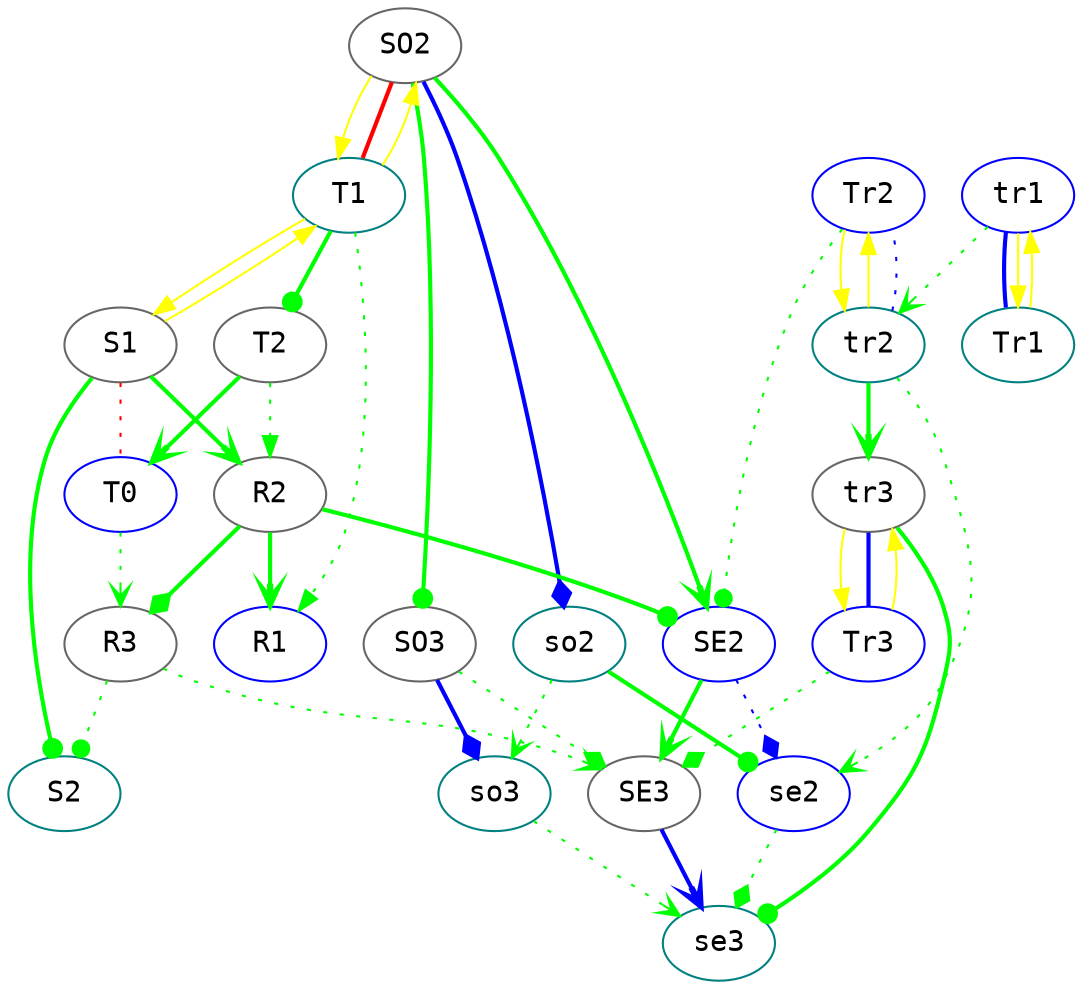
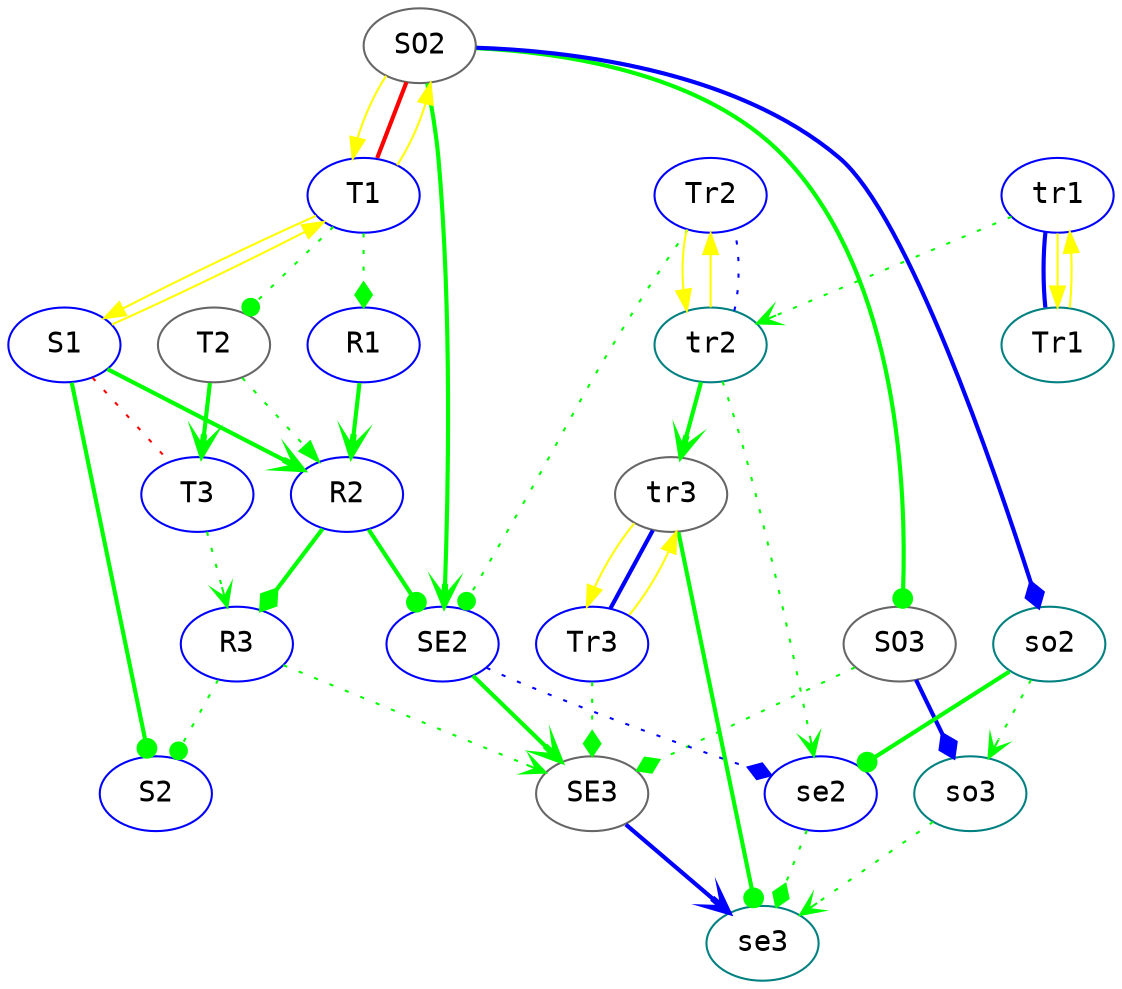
  digraph {
    fontname="DejaVu Sans Mono"
    node [color=blue fontname="DejaVu Sans Mono" rank=3]
    edge [color=green fontname="DejaVu Sans Mono" style=bold]
    SO3 [color=gray40]
    SE3 [color=gray40 rank=6]
    so3 [color=teal]
    se3 [color=teal rank=6]
    SO2 [color=gray40 rank=1]
-   T1 [color=teal rank=1]
+   T1 [rank=1]
    SE2
    so2 [color=teal rank=1]
    R1 [rank=1]
    T2 [color=gray40 rank=2]
-   S1 [color=gray40 rank=1]
+   S1 [rank=1]
    se2
-   R2 [color=gray40 rank=2]
-   R3 [color=gray40]
-   S2 [color=teal rank=2]
-   T3 [label=T0]
+   R2 [rank=2]
+   R3
+   S2 [rank=2]
+   T3
    Tr1 [color=teal rank=1]
    tr1 [rank=1]
    tr2 [color=teal rank=2]
    Tr2 [rank=2]
    tr3 [color=gray40]
    Tr3
    SO3 -> SE3 [arrowhead=diamond style=dotted]
    SO3 -> so3 [arrowhead=diamond color=blue]
    SE3 -> se3 [arrowhead=vee color=blue]
    so3 -> se3 [arrowhead=vee style=dotted]
    SO2 -> SO3 [arrowhead=dot]
    SO2 -> T1 [color=yellow style=""]
    SO2 -> T1 [color=red dir=none undirected=True]
    SO2 -> SE2 [arrowhead=vee]
    SO2 -> so2 [arrowhead=diamond color=blue]
    T1 -> SO2 [color=yellow style=""]
-   T1 -> R1 [arrowhead=normal style=dotted]
-   T1 -> T2 [arrowhead=dot]
+   T1 -> R1 [arrowhead=diamond style=dotted]
+   T1 -> T2 [arrowhead=dot style=dotted]
    T1 -> S1 [color=yellow style=""]
    SE2 -> SE3 [arrowhead=vee]
    SE2 -> se2 [arrowhead=diamond color=blue style=dotted]
    so2 -> so3 [arrowhead=vee style=dotted]
    so2 -> se2 [arrowhead=dot]
-   R2 -> R1 [arrowhead=vee]
+   R1 -> R2 [arrowhead=vee]
    T2 -> R2 [arrowhead=normal style=dotted]
    T2 -> T3 [arrowhead=vee]
    S1 -> T1 [color=yellow style=""]
    S1 -> R2 [arrowhead=vee]
    S1 -> S2 [arrowhead=dot]
    S1 -> T3 [color=red dir=none style=dotted undirected=True]
    se2 -> se3 [arrowhead=diamond style=dotted]
    R2 -> SE2 [arrowhead=dot]
    R2 -> R3 [arrowhead=diamond]
    R3 -> SE3 [arrowhead=vee style=dotted]
    R3 -> S2 [arrowhead=dot style=dotted]
    T3 -> R3 [arrowhead=vee style=dotted]
    Tr1 -> tr1 [color=yellow style=""]
    tr1 -> Tr1 [color=yellow style=""]
    tr1 -> Tr1 [color=blue dir=none undirected=True]
    tr1 -> tr2 [arrowhead=vee style=dotted]
    tr2 -> se2 [arrowhead=vee style=dotted]
    tr2 -> Tr2 [color=yellow style=""]
    tr2 -> Tr2 [color=blue dir=none style=dotted undirected=True]
    tr2 -> tr3 [arrowhead=vee]
    Tr2 -> SE2 [arrowhead=dot style=dotted]
    Tr2 -> tr2 [color=yellow style=""]
    tr3 -> se3 [arrowhead=dot]
    tr3 -> Tr3 [color=yellow style=""]
    tr3 -> Tr3 [color=blue dir=none undirected=True]
    Tr3 -> SE3 [arrowhead=diamond style=dotted]
    Tr3 -> tr3 [color=yellow style=""]
  }
